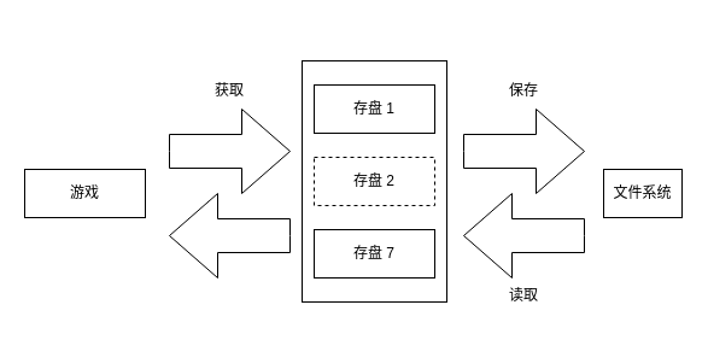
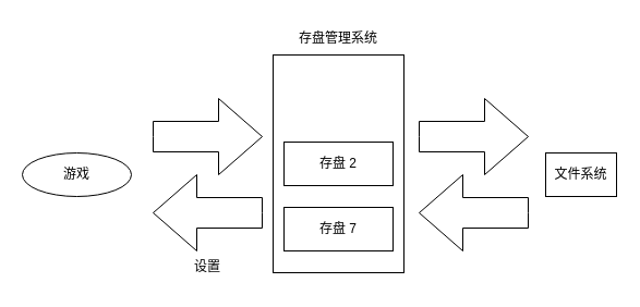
  <mxCell id="0" />
  <mxCell id="1" parent="0" />
- <mxCell id="2" value="游戏" style="whiteSpace=wrap;html=1;align=center;" vertex="1" parent="1"><mxGeometry y="140" width="100" height="40" as="geometry" x="20" /></mxCell>
+ <mxCell id="2" value="游戏" style="ellipse;whiteSpace=wrap;html=1;align=center;" vertex="1" parent="1"><mxGeometry y="140" width="100" height="40" as="geometry" x="20" /></mxCell>
  <mxCell id="3" value="" style="group" vertex="1" connectable="0" parent="1"><mxGeometry x="140" y="60" width="100" height="200" as="geometry" /></mxCell>
  <mxCell id="4" value="" style="html=1;shadow=0;dashed=0;align=center;verticalAlign=middle;shape=mxgraph.arrows2.arrow;dy=0.6;dx=40;notch=0;" vertex="1" parent="3"><mxGeometry y="30" width="100" height="70" as="geometry" /></mxCell>
  <mxCell id="5" value="" style="html=1;shadow=0;dashed=0;align=center;verticalAlign=middle;shape=mxgraph.arrows2.arrow;dy=0.6;dx=40;flipH=1;notch=0;" vertex="1" parent="3"><mxGeometry y="100" width="100" height="70" as="geometry" /></mxCell>
- <mxCell id="6" value="获取" style="text;html=1;strokeColor=none;fillColor=none;align=center;verticalAlign=middle;whiteSpace=wrap;rounded=0;" vertex="1" parent="3"><mxGeometry x="20" width="60" height="30" as="geometry" /></mxCell>
+ <mxCell id="7" value="设置" style="text;html=1;strokeColor=none;fillColor=none;align=center;verticalAlign=middle;whiteSpace=wrap;rounded=0;" vertex="1" parent="3"><mxGeometry x="20" y="170" width="60" height="30" as="geometry" /></mxCell>
  <mxCell id="8" value="" style="group" vertex="1" connectable="0" parent="1"><mxGeometry x="384" y="60" width="100" height="200" as="geometry" /></mxCell>
  <mxCell id="9" value="" style="html=1;shadow=0;dashed=0;align=center;verticalAlign=middle;shape=mxgraph.arrows2.arrow;dy=0.6;dx=40;notch=0;" vertex="1" parent="8"><mxGeometry y="30" width="100" height="70" as="geometry" /></mxCell>
  <mxCell id="10" value="" style="html=1;shadow=0;dashed=0;align=center;verticalAlign=middle;shape=mxgraph.arrows2.arrow;dy=0.6;dx=40;flipH=1;notch=0;" vertex="1" parent="8"><mxGeometry y="100" width="100" height="70" as="geometry" /></mxCell>
- <mxCell id="11" value="保存" style="text;html=1;strokeColor=none;fillColor=none;align=center;verticalAlign=middle;whiteSpace=wrap;rounded=0;" vertex="1" parent="8"><mxGeometry x="20" width="60" height="30" as="geometry" /></mxCell>
- <mxCell id="12" value="读取" style="text;html=1;strokeColor=none;fillColor=none;align=center;verticalAlign=middle;whiteSpace=wrap;rounded=0;" vertex="1" parent="8"><mxGeometry x="20" y="170" width="60" height="30" as="geometry" /></mxCell>
  <mxCell id="13" value="文件系统" style="whiteSpace=wrap;html=1;align=center;" vertex="1" parent="1"><mxGeometry x="500" y="140" width="65" height="40" as="geometry" /></mxCell>
  <mxCell id="14" value="" style="group" vertex="1" connectable="0" parent="1"><mxGeometry x="250" y="20" width="120" height="230" as="geometry" /></mxCell>
  <mxCell id="15" value="" style="rounded=0;whiteSpace=wrap;html=1;" vertex="1" parent="14"><mxGeometry y="30" width="120" height="200" as="geometry" /></mxCell>
- <mxCell id="16" value="存盘 1" style="whiteSpace=wrap;html=1;align=center;" vertex="1" parent="14"><mxGeometry x="10" y="50" width="100" height="40" as="geometry" /></mxCell>
- <mxCell id="17" value="存盘 2" style="whiteSpace=wrap;html=1;align=center;dashed=1;" vertex="1" parent="14"><mxGeometry x="10" y="110" width="100" height="40" as="geometry" /></mxCell>
+ <mxCell id="17" value="存盘 2" style="whiteSpace=wrap;html=1;align=center;" vertex="1" parent="14"><mxGeometry x="10" y="110" width="100" height="40" as="geometry" /></mxCell>
  <mxCell id="18" value="存盘 7" style="whiteSpace=wrap;html=1;align=center;" vertex="1" parent="14"><mxGeometry x="10" y="170" width="100" height="40" as="geometry" /></mxCell>
+ <mxCell id="19" value="存盘管理系统" style="text;html=1;strokeColor=none;fillColor=none;align=center;verticalAlign=middle;whiteSpace=wrap;rounded=0;" vertex="1" parent="14"><mxGeometry x="10" width="100" height="30" as="geometry" /></mxCell>
